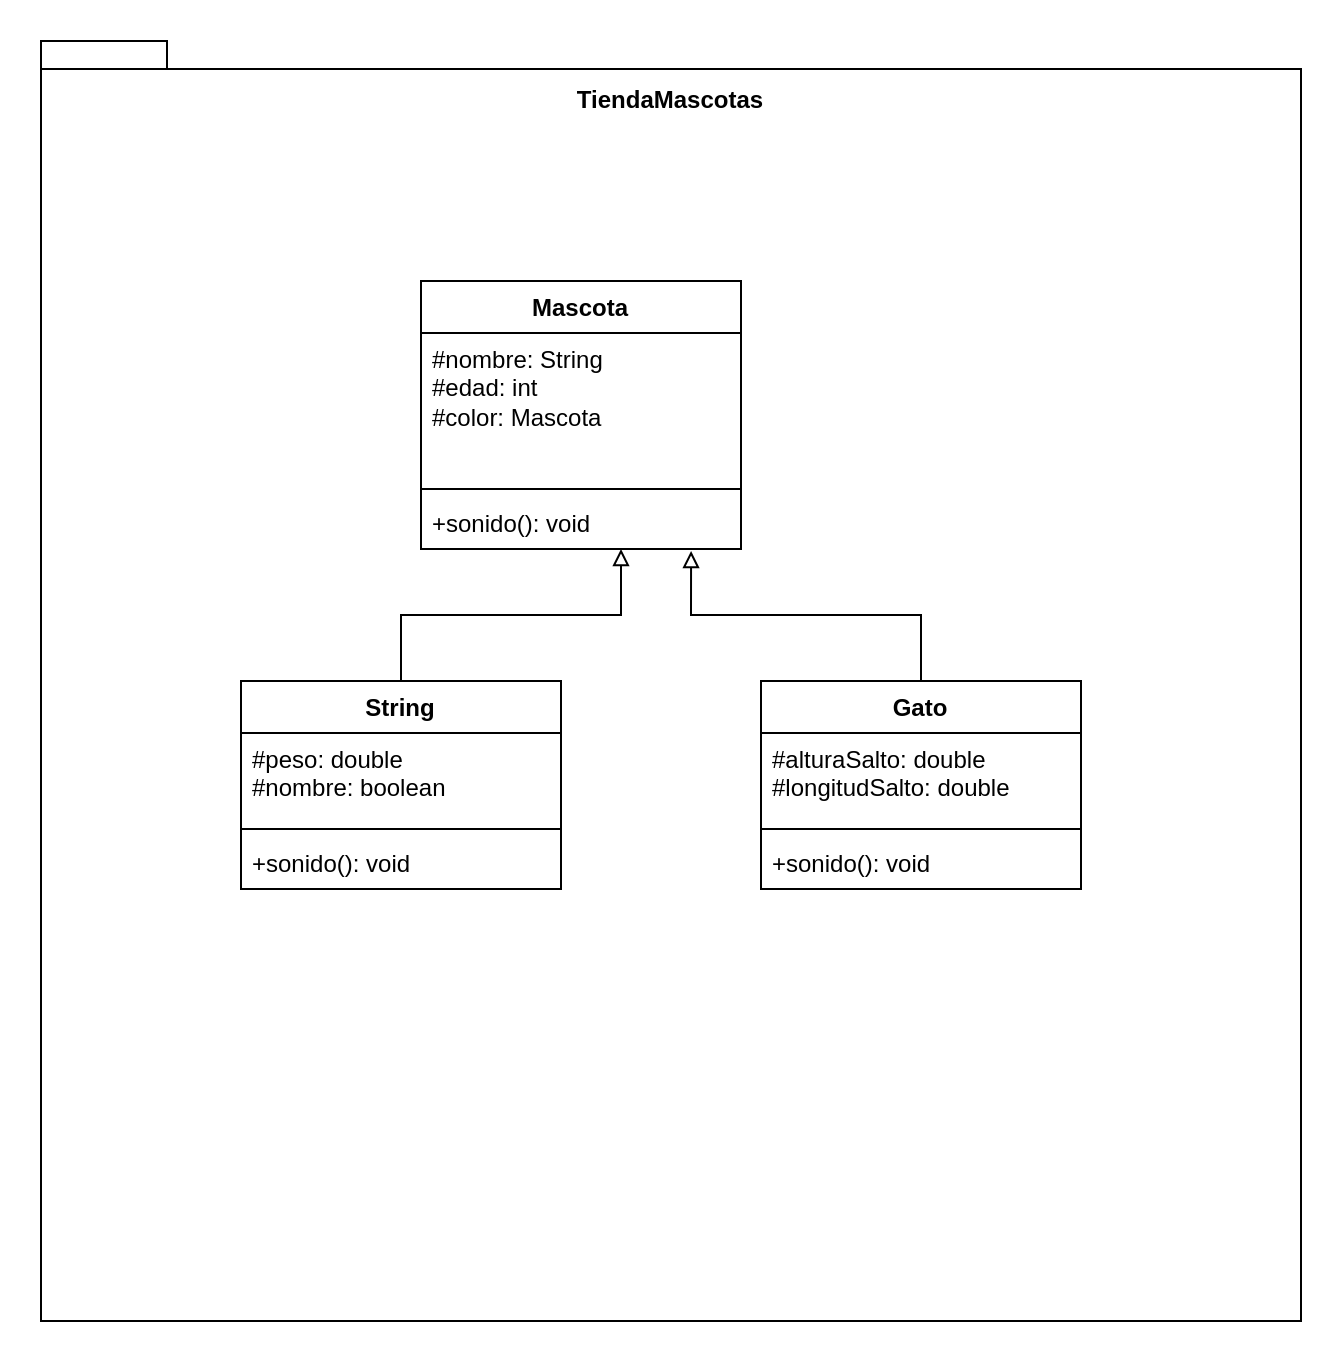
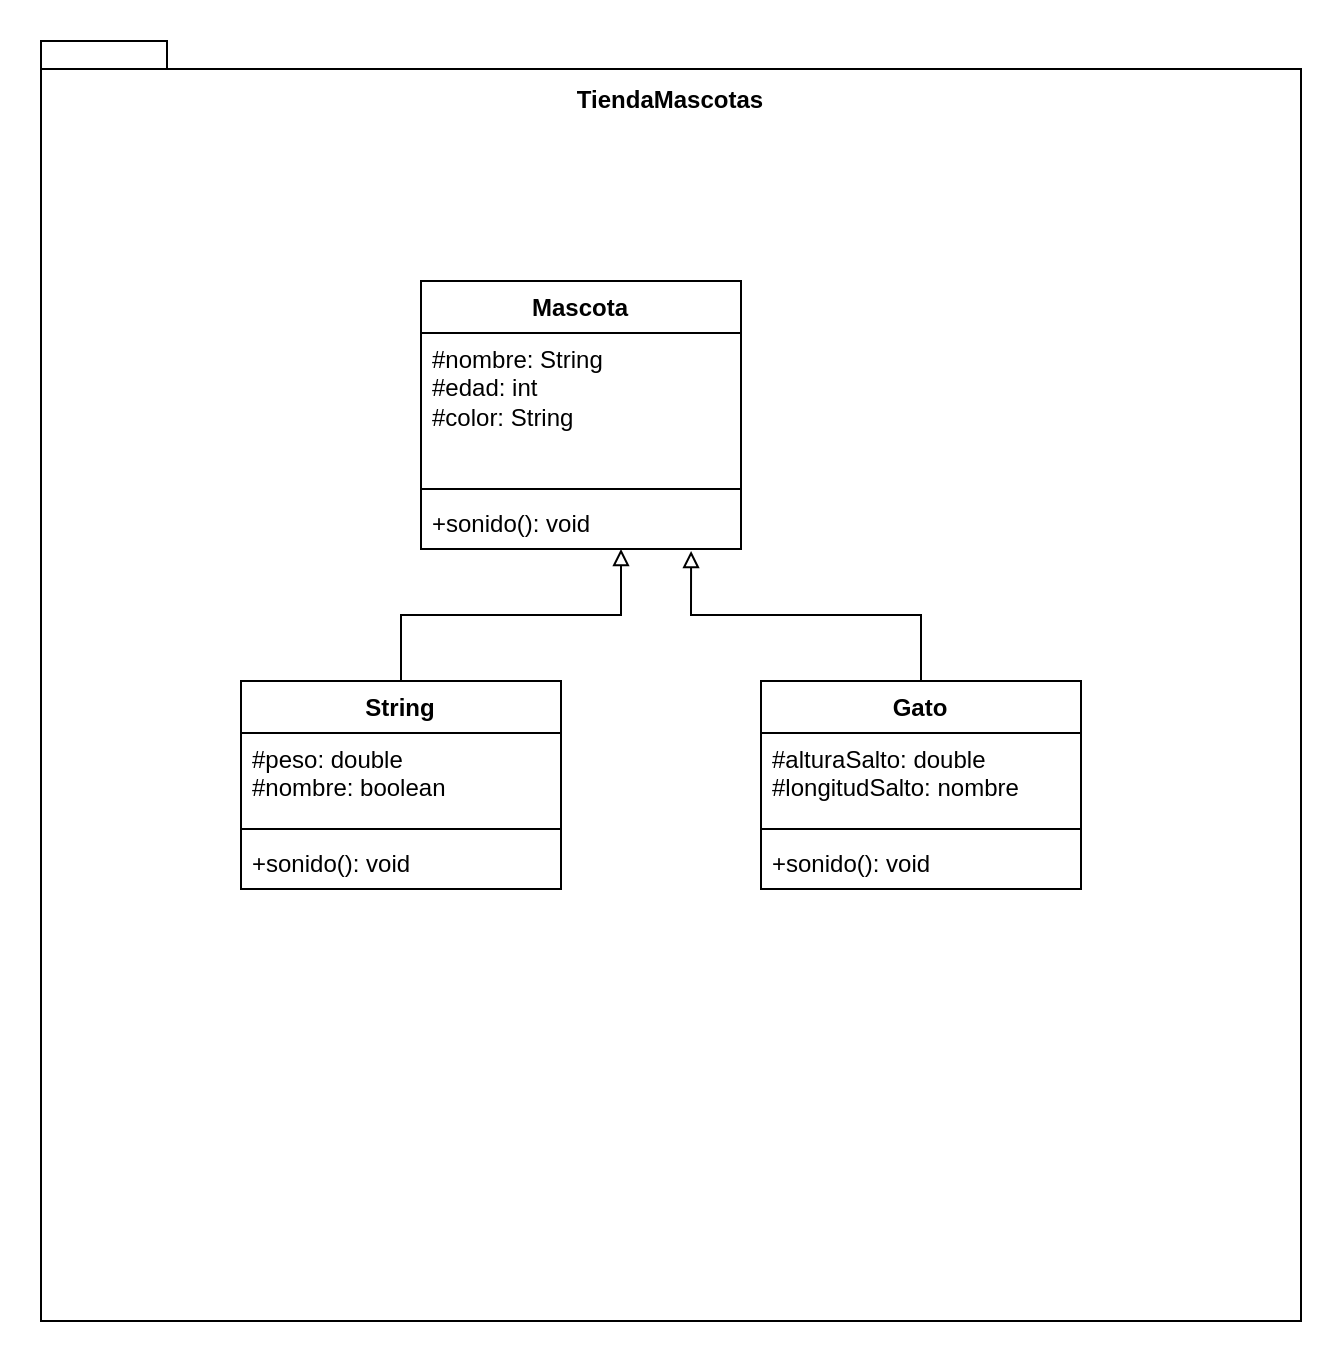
  <mxCell id="0" />
  <mxCell id="1" parent="0" />
  <mxCell id="2" value="TiendaMascotas&lt;div&gt;&lt;br&gt;&lt;/div&gt;&lt;div&gt;&lt;br&gt;&lt;/div&gt;&lt;div&gt;&lt;br&gt;&lt;/div&gt;&lt;div&gt;&lt;br&gt;&lt;/div&gt;&lt;div&gt;&lt;br&gt;&lt;/div&gt;&lt;div&gt;&lt;br&gt;&lt;/div&gt;&lt;div&gt;&lt;br&gt;&lt;/div&gt;&lt;div&gt;&lt;br&gt;&lt;/div&gt;&lt;div&gt;&lt;br&gt;&lt;/div&gt;&lt;div&gt;&lt;br&gt;&lt;/div&gt;&lt;div&gt;&lt;br&gt;&lt;/div&gt;&lt;div&gt;&lt;br&gt;&lt;/div&gt;&lt;div&gt;&lt;br&gt;&lt;/div&gt;&lt;div&gt;&lt;br&gt;&lt;/div&gt;&lt;div&gt;&lt;br&gt;&lt;/div&gt;&lt;div&gt;&lt;br&gt;&lt;/div&gt;&lt;div&gt;&lt;br&gt;&lt;/div&gt;&lt;div&gt;&lt;br&gt;&lt;/div&gt;&lt;div&gt;&lt;br&gt;&lt;/div&gt;&lt;div&gt;&lt;br&gt;&lt;/div&gt;&lt;div&gt;&lt;br&gt;&lt;/div&gt;&lt;div&gt;&lt;br&gt;&lt;/div&gt;&lt;div&gt;&lt;br&gt;&lt;/div&gt;&lt;div&gt;&lt;br&gt;&lt;/div&gt;&lt;div&gt;&lt;br&gt;&lt;/div&gt;&lt;div&gt;&lt;br&gt;&lt;/div&gt;&lt;div&gt;&lt;br&gt;&lt;/div&gt;&lt;div&gt;&lt;br&gt;&lt;/div&gt;&lt;div&gt;&lt;br&gt;&lt;/div&gt;&lt;div&gt;&lt;br&gt;&lt;/div&gt;&lt;div&gt;&lt;br&gt;&lt;/div&gt;&lt;div&gt;&lt;br&gt;&lt;/div&gt;&lt;div&gt;&lt;br&gt;&lt;/div&gt;&lt;div&gt;&lt;br&gt;&lt;/div&gt;&lt;div&gt;&lt;br&gt;&lt;/div&gt;&lt;div&gt;&lt;br&gt;&lt;/div&gt;&lt;div&gt;&lt;br&gt;&lt;/div&gt;&lt;div&gt;&lt;br&gt;&lt;/div&gt;&lt;div&gt;&lt;br&gt;&lt;/div&gt;&lt;div&gt;&lt;br&gt;&lt;/div&gt;&lt;div&gt;&lt;br&gt;&lt;/div&gt;" style="shape=folder;fontStyle=1;spacingTop=10;tabWidth=40;tabHeight=14;tabPosition=left;html=1;whiteSpace=wrap;" vertex="1" parent="1"><mxGeometry x="20" y="20" width="630" height="640" as="geometry" /></mxCell>
  <mxCell id="3" value="Mascota" style="swimlane;fontStyle=1;align=center;verticalAlign=top;childLayout=stackLayout;horizontal=1;startSize=26;horizontalStack=0;resizeParent=1;resizeParentMax=0;resizeLast=0;collapsible=1;marginBottom=0;whiteSpace=wrap;html=1;" vertex="1" parent="1"><mxGeometry x="210" y="140" width="160" height="134" as="geometry" /></mxCell>
- <mxCell id="4" value="#nombre: String&lt;div&gt;#edad: int&lt;/div&gt;&lt;div&gt;#color: Mascota&lt;/div&gt;" style="text;strokeColor=none;fillColor=none;align=left;verticalAlign=top;spacingLeft=4;spacingRight=4;overflow=hidden;rotatable=0;points=[[0,0.5],[1,0.5]];portConstraint=eastwest;whiteSpace=wrap;html=1;" vertex="1" parent="3"><mxGeometry y="26" width="160" height="74" as="geometry" /></mxCell>
+ <mxCell id="4" value="#nombre: String&lt;div&gt;#edad: int&lt;/div&gt;&lt;div&gt;#color: String&lt;/div&gt;" style="text;strokeColor=none;fillColor=none;align=left;verticalAlign=top;spacingLeft=4;spacingRight=4;overflow=hidden;rotatable=0;points=[[0,0.5],[1,0.5]];portConstraint=eastwest;whiteSpace=wrap;html=1;" vertex="1" parent="3"><mxGeometry y="26" width="160" height="74" as="geometry" /></mxCell>
  <mxCell id="5" value="" style="line;strokeWidth=1;fillColor=none;align=left;verticalAlign=middle;spacingTop=-1;spacingLeft=3;spacingRight=3;rotatable=0;labelPosition=right;points=[];portConstraint=eastwest;strokeColor=inherit;" vertex="1" parent="3"><mxGeometry y="100" width="160" height="8" as="geometry" /></mxCell>
  <mxCell id="6" value="+sonido(): void" style="text;strokeColor=none;fillColor=none;align=left;verticalAlign=top;spacingLeft=4;spacingRight=4;overflow=hidden;rotatable=0;points=[[0,0.5],[1,0.5]];portConstraint=eastwest;whiteSpace=wrap;html=1;" vertex="1" parent="3"><mxGeometry y="108" width="160" height="26" as="geometry" /></mxCell>
  <mxCell id="7" value="String" style="swimlane;fontStyle=1;align=center;verticalAlign=top;childLayout=stackLayout;horizontal=1;startSize=26;horizontalStack=0;resizeParent=1;resizeParentMax=0;resizeLast=0;collapsible=1;marginBottom=0;whiteSpace=wrap;html=1;" vertex="1" parent="1"><mxGeometry x="120" y="340" width="160" height="104" as="geometry" /></mxCell>
  <mxCell id="8" value="#peso: double&lt;div&gt;#nombre: boolean&lt;/div&gt;" style="text;strokeColor=none;fillColor=none;align=left;verticalAlign=top;spacingLeft=4;spacingRight=4;overflow=hidden;rotatable=0;points=[[0,0.5],[1,0.5]];portConstraint=eastwest;whiteSpace=wrap;html=1;" vertex="1" parent="7"><mxGeometry y="26" width="160" height="44" as="geometry" /></mxCell>
  <mxCell id="9" value="" style="line;strokeWidth=1;fillColor=none;align=left;verticalAlign=middle;spacingTop=-1;spacingLeft=3;spacingRight=3;rotatable=0;labelPosition=right;points=[];portConstraint=eastwest;strokeColor=inherit;" vertex="1" parent="7"><mxGeometry y="70" width="160" height="8" as="geometry" /></mxCell>
  <mxCell id="10" value="+sonido(): void" style="text;strokeColor=none;fillColor=none;align=left;verticalAlign=top;spacingLeft=4;spacingRight=4;overflow=hidden;rotatable=0;points=[[0,0.5],[1,0.5]];portConstraint=eastwest;whiteSpace=wrap;html=1;" vertex="1" parent="7"><mxGeometry y="78" width="160" height="26" as="geometry" /></mxCell>
  <mxCell id="11" value="Gato" style="swimlane;fontStyle=1;align=center;verticalAlign=top;childLayout=stackLayout;horizontal=1;startSize=26;horizontalStack=0;resizeParent=1;resizeParentMax=0;resizeLast=0;collapsible=1;marginBottom=0;whiteSpace=wrap;html=1;" vertex="1" parent="1"><mxGeometry x="380" y="340" width="160" height="104" as="geometry" /></mxCell>
- <mxCell id="12" value="#alturaSalto: double&lt;div&gt;#longitudSalto: double&lt;/div&gt;" style="text;strokeColor=none;fillColor=none;align=left;verticalAlign=top;spacingLeft=4;spacingRight=4;overflow=hidden;rotatable=0;points=[[0,0.5],[1,0.5]];portConstraint=eastwest;whiteSpace=wrap;html=1;" vertex="1" parent="11"><mxGeometry y="26" width="160" height="44" as="geometry" /></mxCell>
+ <mxCell id="12" value="#alturaSalto: double&lt;div&gt;#longitudSalto: nombre&lt;/div&gt;" style="text;strokeColor=none;fillColor=none;align=left;verticalAlign=top;spacingLeft=4;spacingRight=4;overflow=hidden;rotatable=0;points=[[0,0.5],[1,0.5]];portConstraint=eastwest;whiteSpace=wrap;html=1;" vertex="1" parent="11"><mxGeometry y="26" width="160" height="44" as="geometry" /></mxCell>
  <mxCell id="13" value="" style="line;strokeWidth=1;fillColor=none;align=left;verticalAlign=middle;spacingTop=-1;spacingLeft=3;spacingRight=3;rotatable=0;labelPosition=right;points=[];portConstraint=eastwest;strokeColor=inherit;" vertex="1" parent="11"><mxGeometry y="70" width="160" height="8" as="geometry" /></mxCell>
  <mxCell id="14" value="+sonido(): void" style="text;strokeColor=none;fillColor=none;align=left;verticalAlign=top;spacingLeft=4;spacingRight=4;overflow=hidden;rotatable=0;points=[[0,0.5],[1,0.5]];portConstraint=eastwest;whiteSpace=wrap;html=1;" vertex="1" parent="11"><mxGeometry y="78" width="160" height="26" as="geometry" /></mxCell>
  <mxCell id="15" style="edgeStyle=orthogonalEdgeStyle;rounded=0;orthogonalLoop=1;jettySize=auto;html=1;entryX=0.625;entryY=1;entryDx=0;entryDy=0;entryPerimeter=0;endArrow=block;endFill=0;" edge="1" parent="1" source="7" target="6"><mxGeometry relative="1" as="geometry" /></mxCell>
  <mxCell id="16" style="edgeStyle=orthogonalEdgeStyle;rounded=0;orthogonalLoop=1;jettySize=auto;html=1;entryX=0.844;entryY=1.038;entryDx=0;entryDy=0;entryPerimeter=0;endArrow=block;endFill=0;" edge="1" parent="1" source="11" target="6"><mxGeometry relative="1" as="geometry" /></mxCell>
